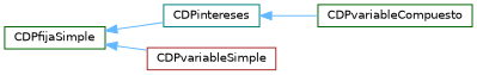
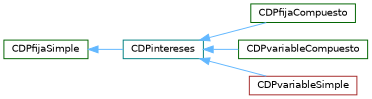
  digraph {
    rankdir=LR
    node [color=darkgreen fillcolor=white fontname=Helvetica fontsize=10 shape=box style=filled]
    edge [color=steelblue1 dir=back fontname=Helvetica fontsize=10 labelfontname=Helvetica labelfontsize=10 style=solid]
    n1 [color=teal height=0.2 label=CDPintereses width=0.4]
+   n2 [height=0.2 label=CDPfijaCompuesto width=0.4]
    n3 [height=0.2 label=CDPvariableCompuesto width=0.4]
    n4 [color=brown height=0.2 label=CDPvariableSimple width=0.4]
    n5 [height=0.2 label=CDPfijaSimple width=0.4]
+   n1 -> n2
    n1 -> n3
-   n5 -> n4
+   n1 -> n4
    n5 -> n1
  }
